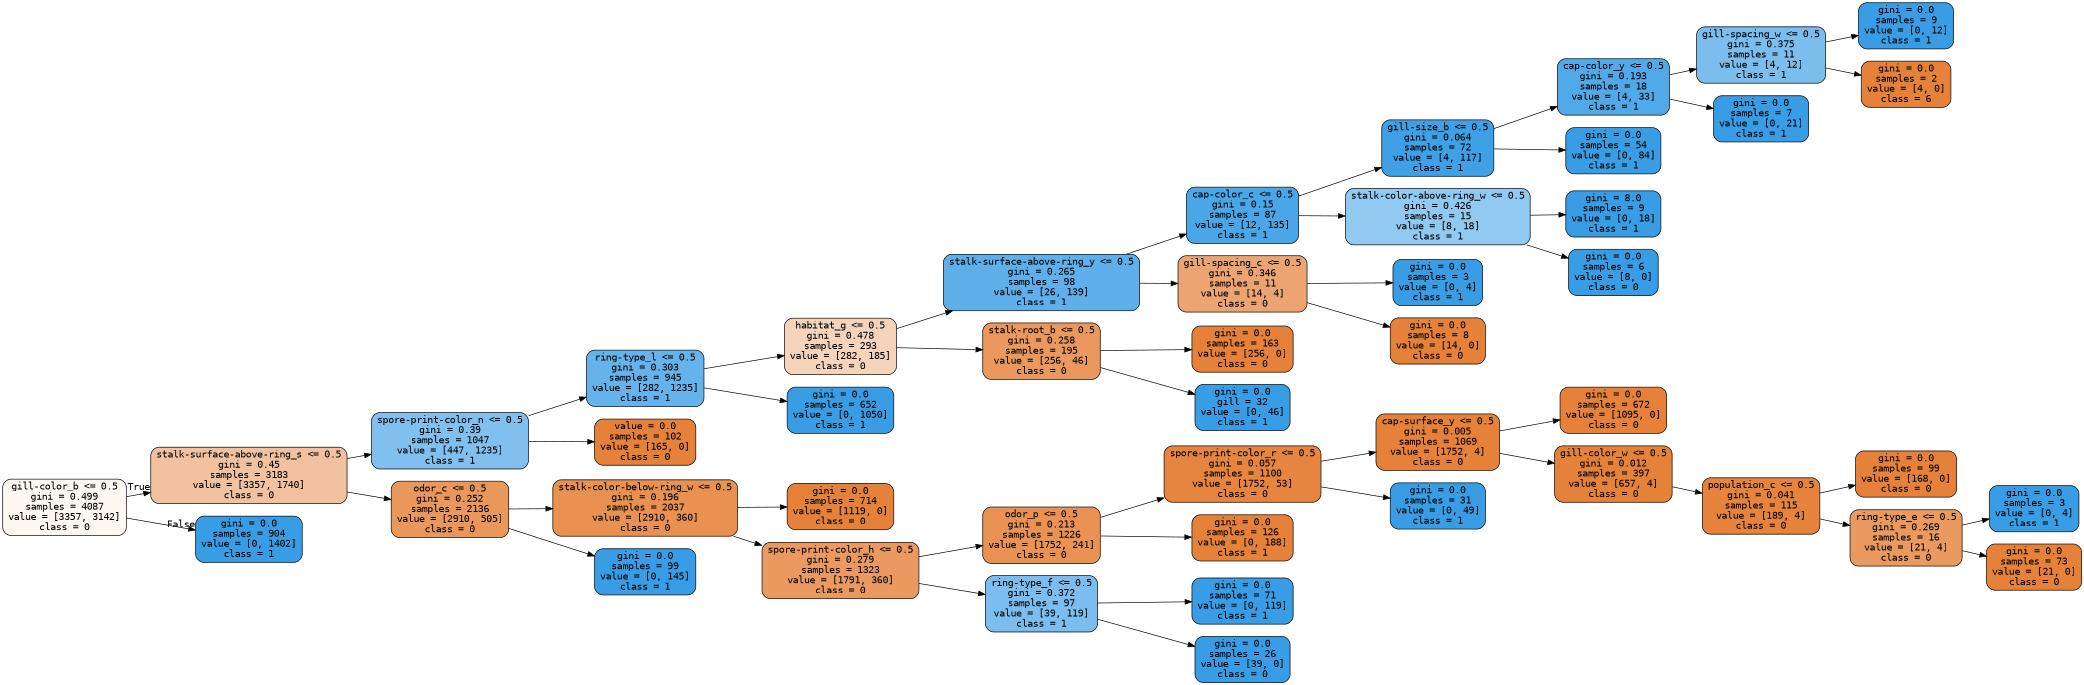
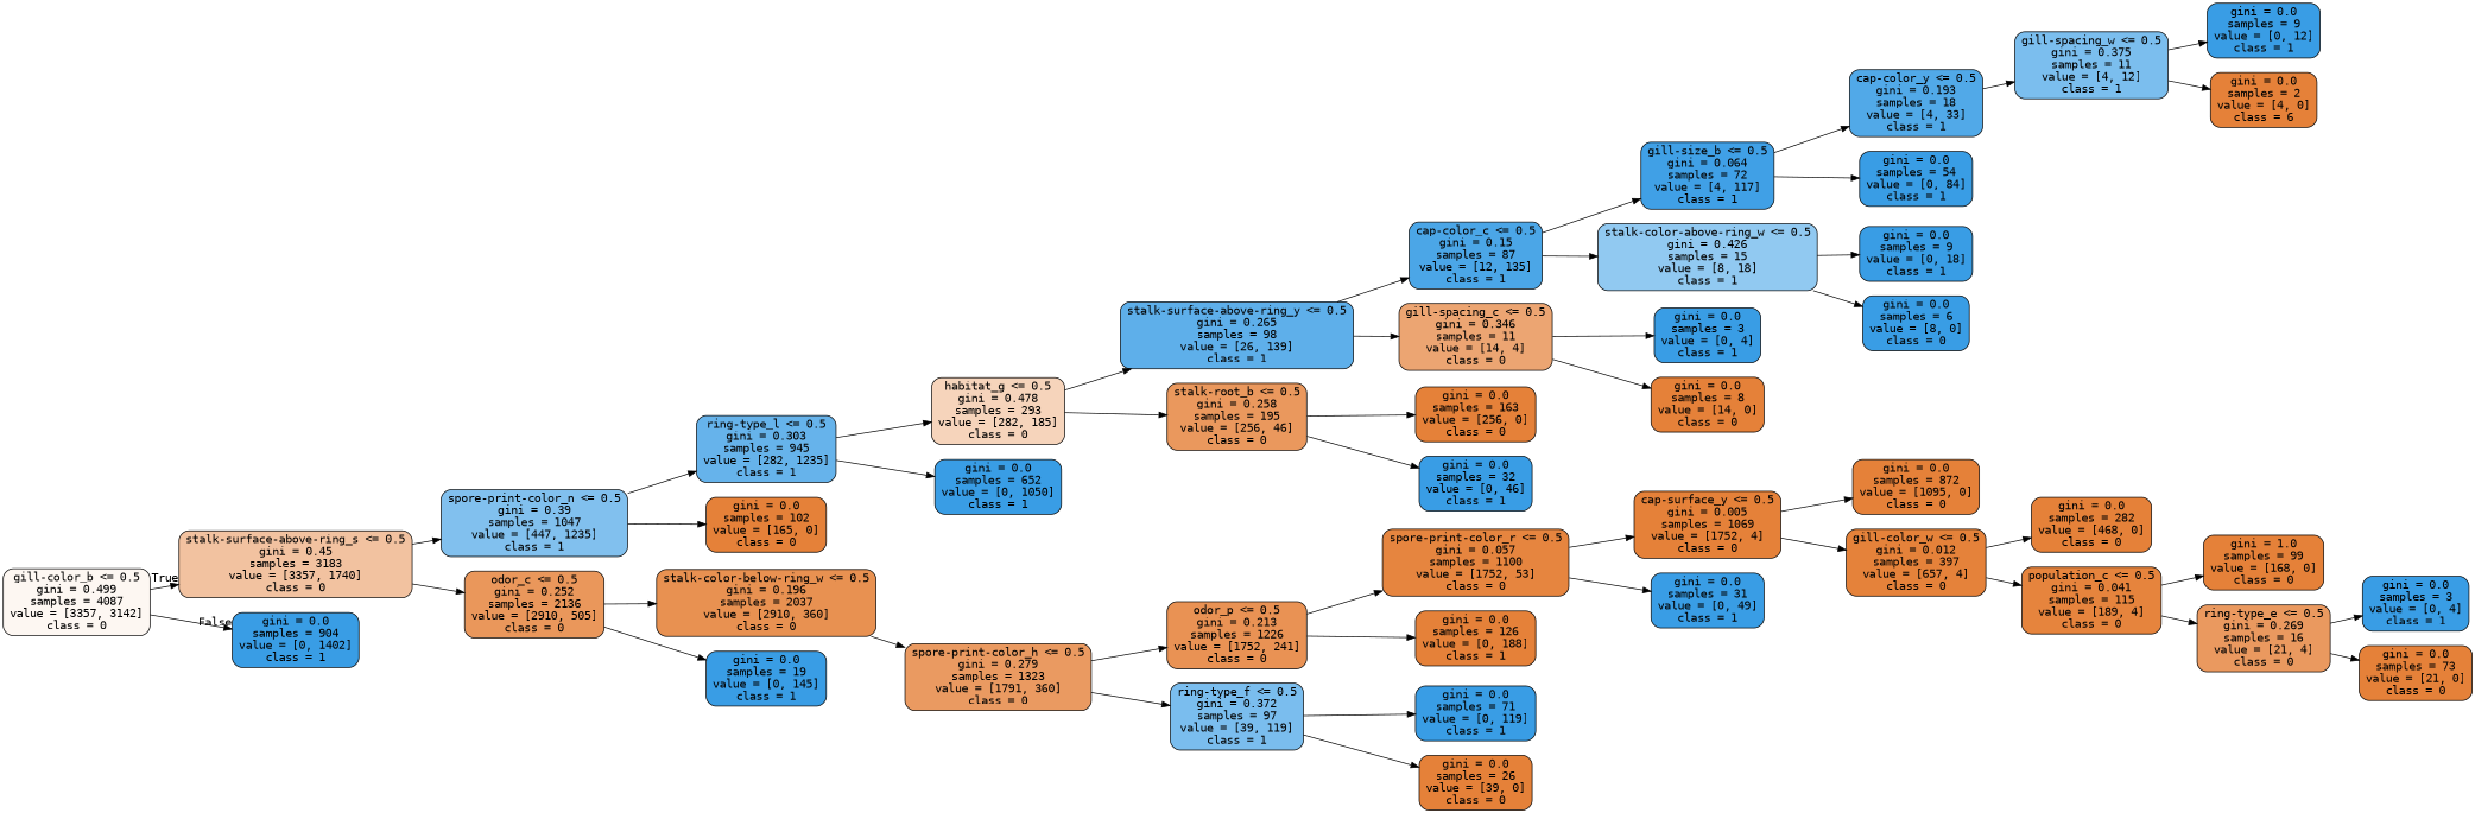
  digraph {
    fontname="DejaVu Sans Mono"
    rankdir=LR
    node [color=black fillcolor="#399de5" fontname="DejaVu Sans Mono" shape=box style="filled, rounded"]
    edge [fontname="DejaVu Sans Mono"]
    n1 [fillcolor="#fdf7f2" label="gill-color_b <= 0.5\ngini = 0.499\nsamples = 4087\nvalue = [3357, 3142]\nclass = 0"]
    n2 [fillcolor="#f2c2a0" label="stalk-surface-above-ring_s <= 0.5\ngini = 0.45\nsamples = 3183\nvalue = [3357, 1740]\nclass = 0"]
    n3 [label="gini = 0.0\nsamples = 904\nvalue = [0, 1402]\nclass = 1"]
    n4 [fillcolor="#81c0ee" label="spore-print-color_n <= 0.5\ngini = 0.39\nsamples = 1047\nvalue = [447, 1235]\nclass = 1"]
    n5 [fillcolor="#ea975b" label="odor_c <= 0.5\ngini = 0.252\nsamples = 2136\nvalue = [2910, 505]\nclass = 0"]
    n6 [fillcolor="#66b3eb" label="ring-type_l <= 0.5\ngini = 0.303\nsamples = 945\nvalue = [282, 1235]\nclass = 1"]
-   n7 [fillcolor="#e58139" label="value = 0.0\nsamples = 102\nvalue = [165, 0]\nclass = 0"]
+   n7 [fillcolor="#e58139" label="gini = 0.0\nsamples = 102\nvalue = [165, 0]\nclass = 0"]
    n8 [fillcolor="#e89151" label="stalk-color-below-ring_w <= 0.5\ngini = 0.196\nsamples = 2037\nvalue = [2910, 360]\nclass = 0"]
-   n9 [label="gini = 0.0\nsamples = 99\nvalue = [0, 145]\nclass = 1"]
+   n9 [label="gini = 0.0\nsamples = 19\nvalue = [0, 145]\nclass = 1"]
    n10 [fillcolor="#f6d4bb" label="habitat_g <= 0.5\ngini = 0.478\nsamples = 293\nvalue = [282, 185]\nclass = 0"]
    n11 [label="gini = 0.0\nsamples = 652\nvalue = [0, 1050]\nclass = 1"]
    n12 [fillcolor="#5eafea" label="stalk-surface-above-ring_y <= 0.5\ngini = 0.265\nsamples = 98\nvalue = [26, 139]\nclass = 1"]
    n13 [fillcolor="#ea985d" label="stalk-root_b <= 0.5\ngini = 0.258\nsamples = 195\nvalue = [256, 46]\nclass = 0"]
    n14 [fillcolor="#4ba6e7" label="cap-color_c <= 0.5\ngini = 0.15\nsamples = 87\nvalue = [12, 135]\nclass = 1"]
    n15 [fillcolor="#eca572" label="gill-spacing_c <= 0.5\ngini = 0.346\nsamples = 11\nvalue = [14, 4]\nclass = 0"]
    n16 [fillcolor="#e58139" label="gini = 0.0\nsamples = 163\nvalue = [256, 0]\nclass = 0"]
-   n17 [label="gini = 0.0\ngill = 32\nvalue = [0, 46]\nclass = 1"]
+   n17 [label="gini = 0.0\nsamples = 32\nvalue = [0, 46]\nclass = 1"]
    n18 [fillcolor="#40a0e6" label="gill-size_b <= 0.5\ngini = 0.064\nsamples = 72\nvalue = [4, 117]\nclass = 1"]
    n19 [fillcolor="#91c9f1" label="stalk-color-above-ring_w <= 0.5\ngini = 0.426\nsamples = 15\nvalue = [8, 18]\nclass = 1"]
    n20 [label="gini = 0.0\nsamples = 3\nvalue = [0, 4]\nclass = 1"]
    n21 [fillcolor="#e58139" label="gini = 0.0\nsamples = 8\nvalue = [14, 0]\nclass = 0"]
    n22 [fillcolor="#51a9e8" label="cap-color_y <= 0.5\ngini = 0.193\nsamples = 18\nvalue = [4, 33]\nclass = 1"]
    n23 [label="gini = 0.0\nsamples = 54\nvalue = [0, 84]\nclass = 1"]
-   n24 [label="gini = 8.0\nsamples = 9\nvalue = [0, 18]\nclass = 1"]
+   n24 [label="gini = 0.0\nsamples = 9\nvalue = [0, 18]\nclass = 1"]
    n25 [label="gini = 0.0\nsamples = 6\nvalue = [8, 0]\nclass = 0"]
    n26 [fillcolor="#7bbeee" label="gill-spacing_w <= 0.5\ngini = 0.375\nsamples = 11\nvalue = [4, 12]\nclass = 1"]
-   n27 [label="gini = 0.0\nsamples = 7\nvalue = [0, 21]\nclass = 1"]
    n28 [label="gini = 0.0\nsamples = 9\nvalue = [0, 12]\nclass = 1"]
    n29 [fillcolor="#e58139" label="gini = 0.0\nsamples = 2\nvalue = [4, 0]\nclass = 6"]
-   n30 [fillcolor="#e58139" label="gini = 0.0\nsamples = 714\nvalue = [1119, 0]\nclass = 0"]
    n31 [fillcolor="#ea9a61" label="spore-print-color_h <= 0.5\ngini = 0.279\nsamples = 1323\nvalue = [1791, 360]\nclass = 0"]
    n32 [fillcolor="#e99254" label="odor_p <= 0.5\ngini = 0.213\nsamples = 1226\nvalue = [1752, 241]\nclass = 0"]
    n33 [fillcolor="#7abdee" label="ring-type_f <= 0.5\ngini = 0.372\nsamples = 97\nvalue = [39, 119]\nclass = 1"]
    n34 [fillcolor="#e6853f" label="spore-print-color_r <= 0.5\ngini = 0.057\nsamples = 1100\nvalue = [1752, 53]\nclass = 0"]
    n35 [fillcolor="#e58139" label="gini = 0.0\nsamples = 126\nvalue = [0, 188]\nclass = 1"]
    n36 [label="gini = 0.0\nsamples = 71\nvalue = [0, 119]\nclass = 1"]
-   n37 [label="gini = 0.0\nsamples = 26\nvalue = [39, 0]\nclass = 0"]
+   n37 [fillcolor="#e58139" label="gini = 0.0\nsamples = 26\nvalue = [39, 0]\nclass = 0"]
    n38 [fillcolor="#e58139" label="cap-surface_y <= 0.5\ngini = 0.005\nsamples = 1069\nvalue = [1752, 4]\nclass = 0"]
    n39 [label="gini = 0.0\nsamples = 31\nvalue = [0, 49]\nclass = 1"]
-   n40 [fillcolor="#e58139" label="gini = 0.0\nsamples = 672\nvalue = [1095, 0]\nclass = 0"]
+   n40 [fillcolor="#e58139" label="gini = 0.0\nsamples = 872\nvalue = [1095, 0]\nclass = 0"]
    n41 [fillcolor="#e5823a" label="gill-color_w <= 0.5\ngini = 0.012\nsamples = 397\nvalue = [657, 4]\nclass = 0"]
+   n42 [fillcolor="#e58139" label="gini = 0.0\nsamples = 282\nvalue = [468, 0]\nclass = 0"]
    n43 [fillcolor="#e6843d" label="population_c <= 0.5\ngini = 0.041\nsamples = 115\nvalue = [189, 4]\nclass = 0"]
-   n44 [fillcolor="#e58139" label="gini = 0.0\nsamples = 99\nvalue = [168, 0]\nclass = 0"]
+   n44 [fillcolor="#e58139" label="gini = 1.0\nsamples = 99\nvalue = [168, 0]\nclass = 0"]
    n45 [fillcolor="#ea995f" label="ring-type_e <= 0.5\ngini = 0.269\nsamples = 16\nvalue = [21, 4]\nclass = 0"]
    n46 [label="gini = 0.0\nsamples = 3\nvalue = [0, 4]\nclass = 1"]
    n47 [fillcolor="#e58139" label="gini = 0.0\nsamples = 73\nvalue = [21, 0]\nclass = 0"]
    n1 -> n2 [headlabel=True labelangle=45 labeldistance=2.5]
    n1 -> n3 [headlabel=False labelangle=-45 labeldistance=2.5]
    n2 -> n4
    n2 -> n5
    n4 -> n6
    n4 -> n7
    n5 -> n8
    n5 -> n9
    n6 -> n10
    n6 -> n11
-   n8 -> n30
    n8 -> n31
    n10 -> n12
    n10 -> n13
    n12 -> n14
    n12 -> n15
    n13 -> n16
    n13 -> n17
    n14 -> n18
    n14 -> n19
    n15 -> n20
    n15 -> n21
    n18 -> n22
    n18 -> n23
    n19 -> n24
    n19 -> n25
    n22 -> n26
-   n22 -> n27
    n26 -> n28
    n26 -> n29
    n31 -> n32
    n31 -> n33
    n32 -> n34
    n32 -> n35
    n33 -> n36
    n33 -> n37
    n34 -> n38
    n34 -> n39
    n38 -> n40
    n38 -> n41
+   n41 -> n42
    n41 -> n43
    n43 -> n44
    n43 -> n45
    n45 -> n46
    n45 -> n47
  }
